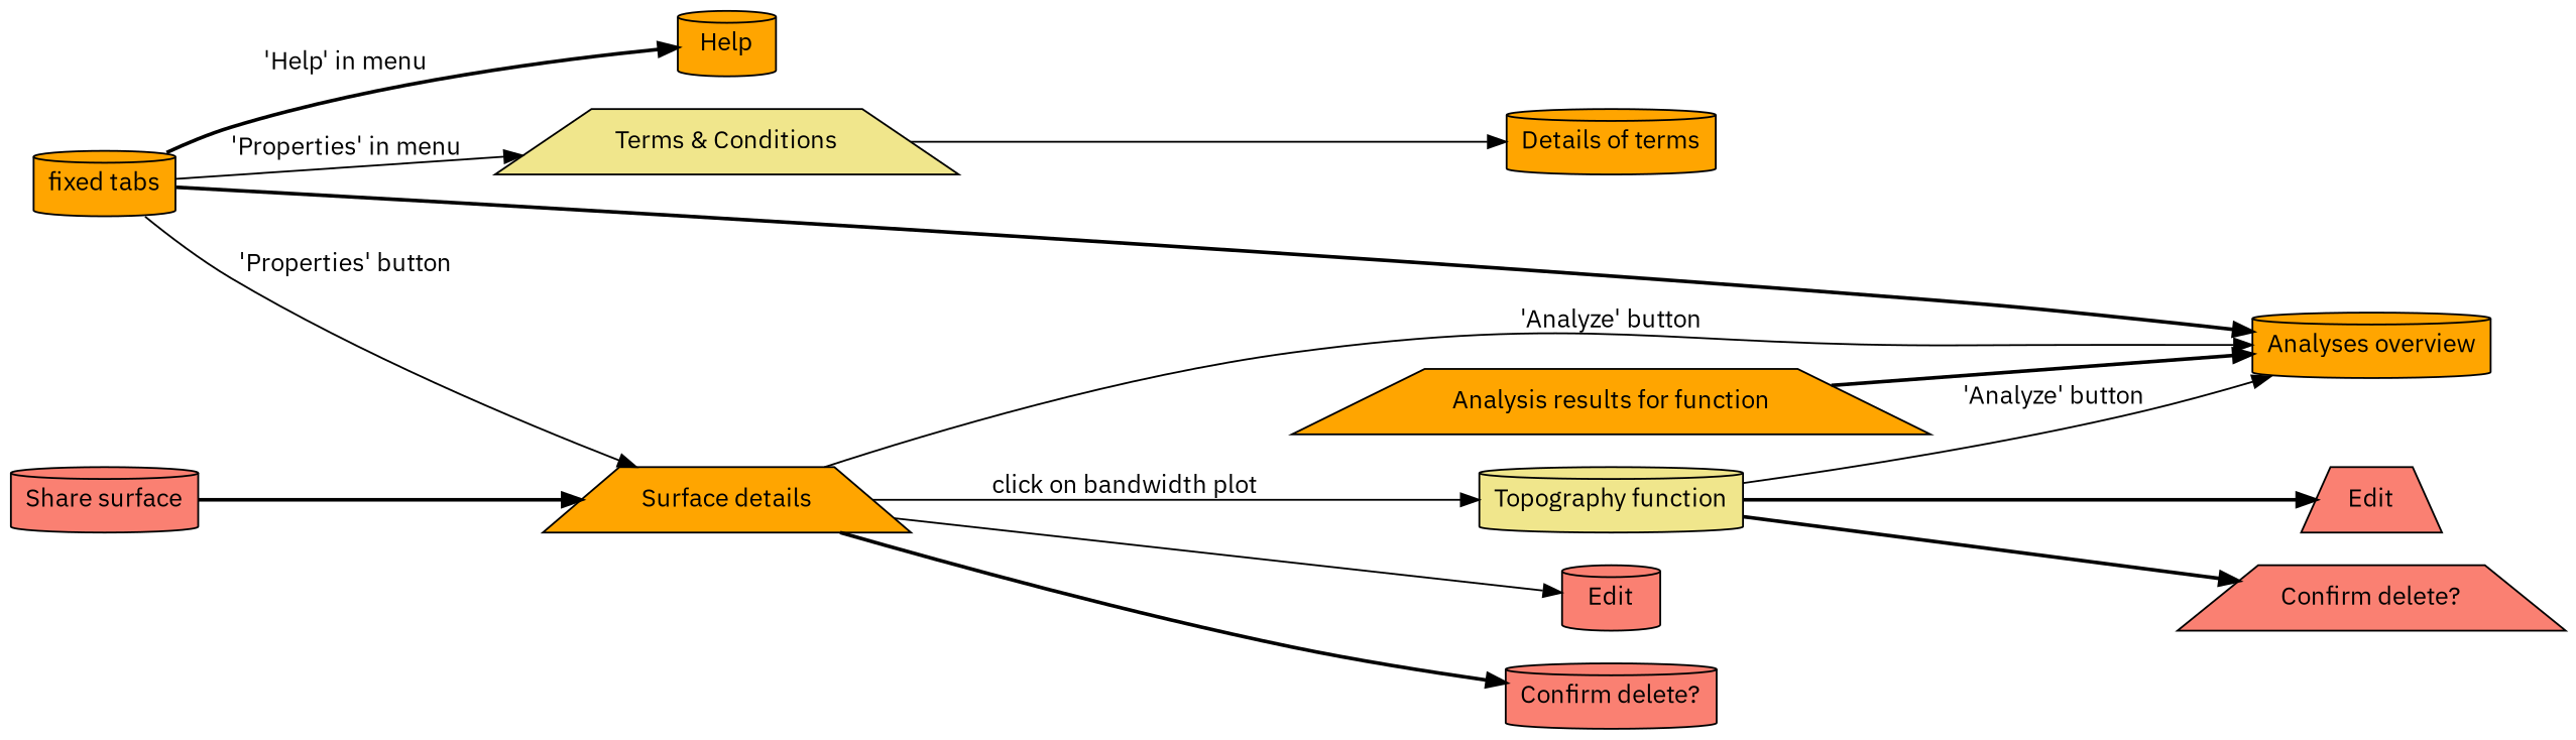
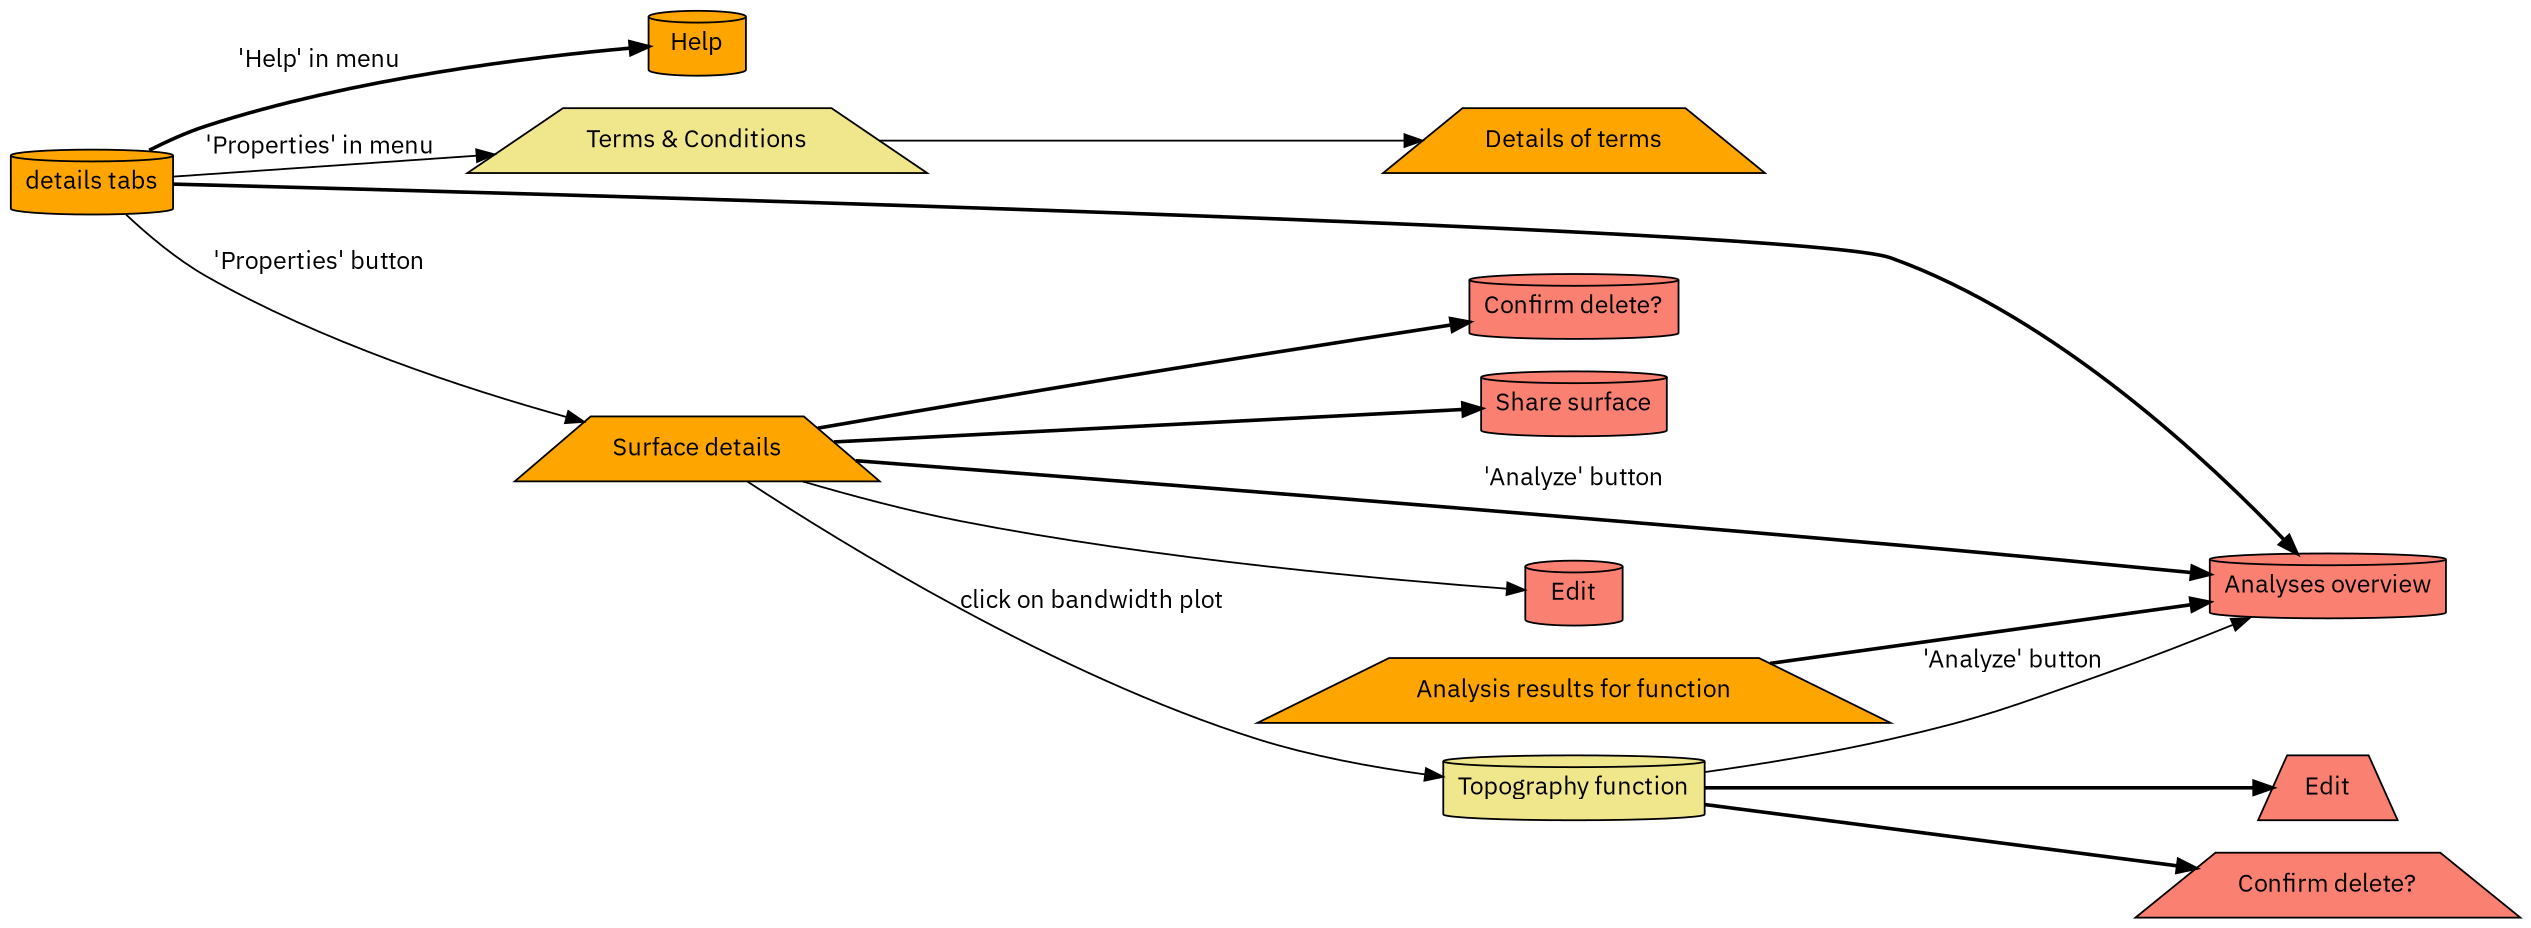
  digraph {
    fontname="IBM Plex Sans"
    rankdir=LR
    node [fillcolor=salmon fontname="IBM Plex Sans" shape=cylinder style=filled]
    edge [fontname="IBM Plex Sans" style=bold]
-   n1 [fillcolor=orange label="fixed tabs"]
+   n1 [fillcolor=orange label="details tabs"]
    n2 [fillcolor=orange label=Help]
    n3 [fillcolor=khaki label="Terms & Conditions" shape=trapezium]
    n4 [fillcolor=orange label="Surface details" shape=trapezium]
-   n5 [fillcolor=orange label="Analyses overview"]
-   n6 [fillcolor=orange label="Details of terms"]
+   n5 [label="Analyses overview"]
+   n6 [fillcolor=orange label="Details of terms" shape=trapezium]
    n7 [fillcolor=khaki label="Topography function"]
    n8 [label=Edit]
    n9 [label="Confirm delete?"]
    n10 [label="Share surface"]
    n11 [label=Edit shape=trapezium]
    n12 [label="Confirm delete?" shape=trapezium]
    n13 [fillcolor=orange label="Analysis results for function" shape=trapezium]
    n1 -> n2 [label="'Help' in menu"]
    n1 -> n3 [label="'Properties' in menu" style=solid]
    n1 -> n4 [label="'Properties' button" style=solid]
    n1 -> n5
    n3 -> n6 [style=solid]
-   n4 -> n5 [label="'Analyze' button" style=solid]
+   n4 -> n5 [label="'Analyze' button"]
    n4 -> n7 [label="click on bandwidth plot" style=solid]
    n4 -> n8 [style=solid]
    n4 -> n9
-   n10 -> n4
+   n4 -> n10
    n7 -> n5 [label="'Analyze' button" style=solid]
    n7 -> n11
    n7 -> n12
    n13 -> n5
  }
